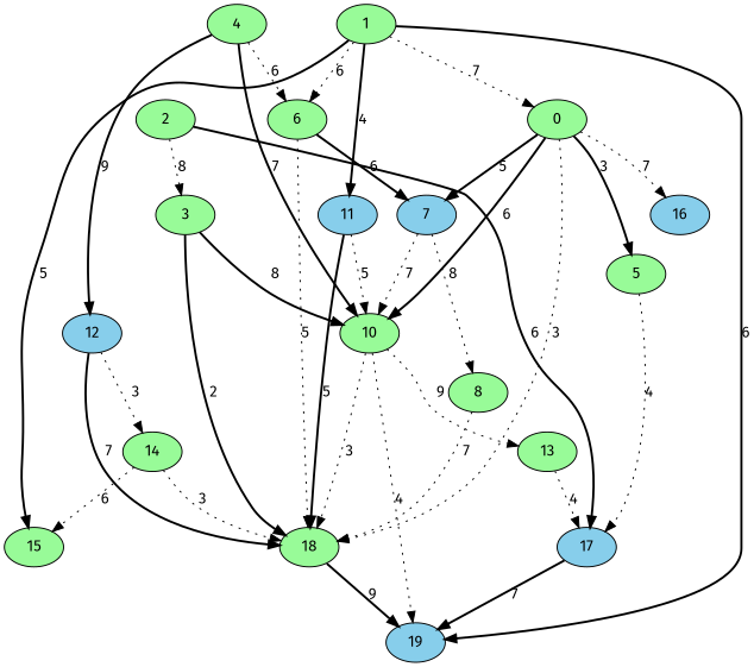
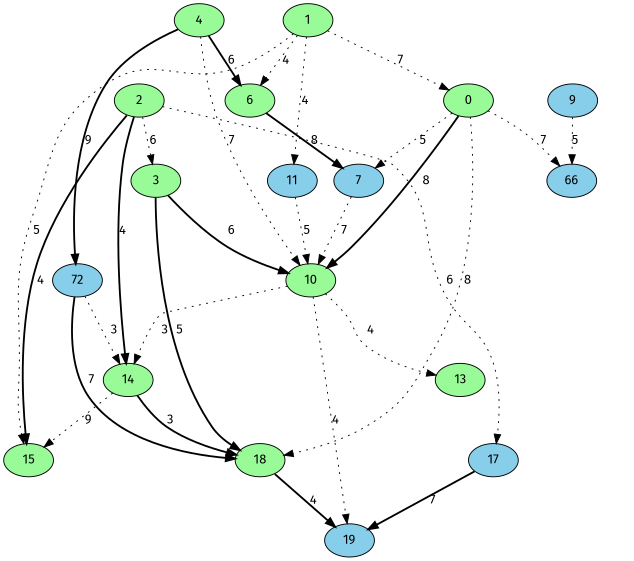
  strict digraph {
    fontname="Fira Sans"
    node [fillcolor=palegreen fontname="Fira Sans" style=filled]
    edge [fontname="Fira Sans" style=dotted]
    0
-   5
    7 [fillcolor=skyblue]
    10
-   16 [fillcolor=skyblue]
+   16 [fillcolor=skyblue label=66]
    18
    1
    6
    11 [fillcolor=skyblue]
    15
    19 [fillcolor=skyblue]
    17 [fillcolor=skyblue]
-   8
    14
    13
    2
    3
    4
-   12 [fillcolor=skyblue]
-   0 -> 5 [label=3 style=bold]
-   0 -> 7 [label=5 style=bold]
-   0 -> 10 [label=6 style=bold]
+   12 [fillcolor=skyblue label=72]
+   9 [fillcolor=skyblue]
+   0 -> 7 [label=5]
+   0 -> 10 [label=8 style=bold]
    0 -> 16 [label=7]
-   0 -> 18 [label=3]
-   5 -> 17 [label=4]
+   0 -> 18 [label=8]
    7 -> 10 [label=7]
-   7 -> 8 [label=8]
    10 -> 19 [label=4]
-   10 -> 18 [label=3]
-   10 -> 13 [label=9]
-   18 -> 19 [label=9 style=bold]
+   10 -> 14 [label=3]
+   10 -> 13 [label=4]
+   18 -> 19 [label=4 style=bold]
    1 -> 0 [label=7]
-   1 -> 6 [label=6]
-   1 -> 11 [label=4 style=bold]
-   1 -> 15 [label=5 style=bold]
-   1 -> 19 [label=6 style=bold]
-   6 -> 7 [label=6 style=bold]
-   6 -> 18 [label=5]
+   1 -> 6 [label=4]
+   1 -> 11 [label=4]
+   1 -> 15 [label=5]
+   6 -> 7 [label=8 style=bold]
    11 -> 10 [label=5]
-   11 -> 18 [label=5 style=bold]
    17 -> 19 [label=7 style=bold]
-   8 -> 18 [label=7]
-   14 -> 18 [label=3]
-   14 -> 15 [label=6]
-   13 -> 17 [label=4]
-   2 -> 17 [label=6 style=bold]
-   2 -> 3 [label=8]
-   3 -> 10 [label=8 style=bold]
-   3 -> 18 [label=2 style=bold]
-   4 -> 10 [label=7 style=bold]
-   4 -> 6 [label=6]
+   14 -> 18 [label=3 style=bold]
+   14 -> 15 [label=9]
+   2 -> 15 [label=4 style=bold]
+   2 -> 17 [label=6]
+   2 -> 14 [label=4 style=bold]
+   2 -> 3 [label=6]
+   3 -> 10 [label=6 style=bold]
+   3 -> 18 [label=5 style=bold]
+   4 -> 10 [label=7]
+   4 -> 6 [label=6 style=bold]
    4 -> 12 [label=9 style=bold]
    12 -> 18 [label=7 style=bold]
    12 -> 14 [label=3]
+   9 -> 16 [label=5]
  }
